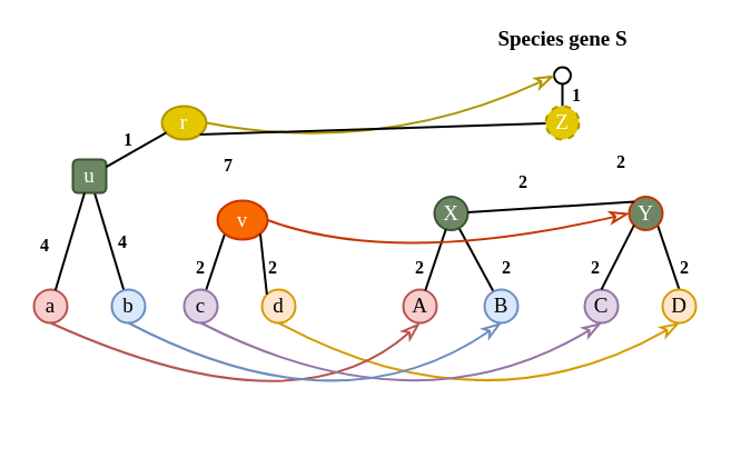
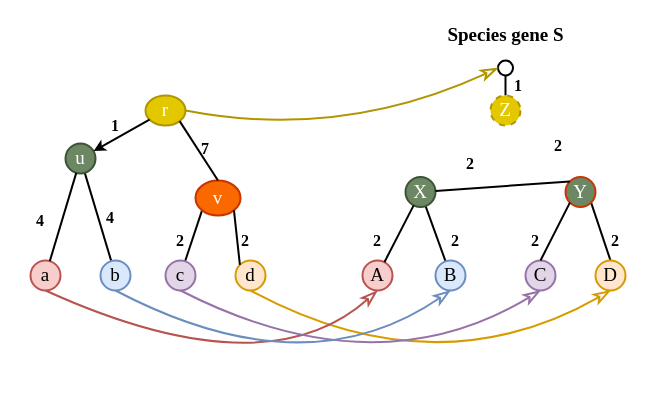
  <mxCell id="0" />
  <mxCell id="1" parent="0" />
  <mxCell id="2" value="" style="endArrow=none;html=1;strokeWidth=2;fontSize=19;fontFamily=Times New Roman;exitX=0.5;exitY=0;exitDx=0;exitDy=0;entryX=1;entryY=1;entryDx=0;entryDy=0;" edge="1" parent="1" source="27" target="7"><mxGeometry width="50" height="50" relative="1" as="geometry"><mxPoint x="610" y="275" as="sourcePoint" /><mxPoint x="625" y="200" as="targetPoint" /></mxGeometry></mxCell>
  <mxCell id="3" value="" style="endArrow=none;html=1;strokeWidth=2;fontSize=19;fontFamily=Times New Roman;" parent="1" source="5" target="6" edge="1"><mxGeometry width="50" height="50" relative="1" as="geometry"><mxPoint x="234.292" y="293.416" as="sourcePoint" /><mxPoint x="411" y="260" as="targetPoint" /></mxGeometry></mxCell>
  <mxCell id="4" value="&lt;font style=&quot;font-size: 19px;&quot;&gt;A&lt;/font&gt;" style="ellipse;whiteSpace=wrap;html=1;aspect=fixed;strokeWidth=2;strokeColor=#b85450;fontSize=19;fontFamily=Times New Roman;labelBackgroundColor=none;fillColor=#f8cecc;" parent="1" vertex="1"><mxGeometry x="362" y="260" width="30" height="30" as="geometry" /></mxCell>
  <mxCell id="5" value="&lt;font style=&quot;font-size: 19px;&quot;&gt;B&lt;/font&gt;" style="ellipse;whiteSpace=wrap;html=1;aspect=fixed;strokeWidth=2;fontSize=19;fontFamily=Times New Roman;fillColor=#dae8fc;strokeColor=#6c8ebf;" parent="1" vertex="1"><mxGeometry x="435" y="260" width="30" height="30" as="geometry" /></mxCell>
- <mxCell id="6" value="&lt;font style=&quot;font-size: 19px;&quot;&gt;X&lt;/font&gt;" style="ellipse;whiteSpace=wrap;html=1;aspect=fixed;strokeWidth=2;fontSize=19;fontFamily=Times New Roman;fillColor=#6d8764;strokeColor=#3A5431;fontColor=#ffffff;" parent="1" vertex="1"><mxGeometry x="390" y="176.5" width="30" height="30" as="geometry" /></mxCell>
+ <mxCell id="6" value="&lt;font style=&quot;font-size: 19px;&quot;&gt;X&lt;/font&gt;" style="ellipse;whiteSpace=wrap;html=1;aspect=fixed;strokeWidth=2;fontSize=19;fontFamily=Times New Roman;fillColor=#6d8764;strokeColor=#3A5431;fontColor=#ffffff;" parent="1" vertex="1"><mxGeometry x="405" y="176.5" width="30" height="30" as="geometry" /></mxCell>
  <mxCell id="7" value="&lt;font style=&quot;font-size: 19px;&quot;&gt;Y&lt;/font&gt;" style="ellipse;whiteSpace=wrap;html=1;aspect=fixed;strokeWidth=2;fontSize=19;fontFamily=Times New Roman;fillColor=#6d8764;strokeColor=#C73500;fontColor=#ffffff;" parent="1" vertex="1"><mxGeometry x="565" y="176.5" width="30" height="30" as="geometry" /></mxCell>
  <mxCell id="8" value="" style="endArrow=none;html=1;strokeWidth=2;fontSize=19;fontFamily=Times New Roman;" parent="1" source="6" target="4" edge="1"><mxGeometry width="50" height="50" relative="1" as="geometry"><mxPoint x="224.292" y="283.416" as="sourcePoint" /><mxPoint x="197.708" y="336.584" as="targetPoint" /></mxGeometry></mxCell>
  <mxCell id="9" value="&lt;b style=&quot;font-size: 19px;&quot;&gt;Species gene S&lt;/b&gt;" style="text;html=1;align=center;verticalAlign=middle;resizable=0;points=[];autosize=1;fontSize=19;fontFamily=Times New Roman;" parent="1" vertex="1"><mxGeometry x="440" y="20" width="130" height="30" as="geometry" /></mxCell>
  <mxCell id="10" value="&lt;font style=&quot;font-size: 19px;&quot;&gt;C&lt;/font&gt;" style="ellipse;whiteSpace=wrap;html=1;aspect=fixed;strokeWidth=2;fontSize=19;fontFamily=Times New Roman;fillColor=#e1d5e7;strokeColor=#9673a6;" parent="1" vertex="1"><mxGeometry x="525" y="260" width="30" height="30" as="geometry" /></mxCell>
  <mxCell id="11" value="" style="endArrow=none;html=1;strokeWidth=2;fontSize=19;fontFamily=Times New Roman;entryX=0;entryY=1;entryDx=0;entryDy=0;" parent="1" source="19" target="32" edge="1"><mxGeometry width="50" height="50" relative="1" as="geometry"><mxPoint x="180" y="310" as="sourcePoint" /><mxPoint x="-133.292" y="326.584" as="targetPoint" /></mxGeometry></mxCell>
  <mxCell id="12" value="" style="endArrow=none;html=1;strokeWidth=2;fontSize=19;fontFamily=Times New Roman;" parent="1" source="14" target="15" edge="1"><mxGeometry width="50" height="50" relative="1" as="geometry"><mxPoint x="-116.708" y="263.416" as="sourcePoint" /><mxPoint x="60" y="230" as="targetPoint" /></mxGeometry></mxCell>
  <mxCell id="13" value="&lt;font style=&quot;font-size: 19px&quot;&gt;a&lt;/font&gt;" style="ellipse;whiteSpace=wrap;html=1;aspect=fixed;strokeWidth=2;strokeColor=#b85450;fontSize=19;fontFamily=Times New Roman;labelBackgroundColor=none;fillColor=#f8cecc;" parent="1" vertex="1"><mxGeometry x="30" y="260" width="30" height="30" as="geometry" /></mxCell>
  <mxCell id="14" value="&lt;font style=&quot;font-size: 19px&quot;&gt;b&lt;/font&gt;" style="ellipse;whiteSpace=wrap;html=1;aspect=fixed;strokeWidth=2;fontSize=19;fontFamily=Times New Roman;fillColor=#dae8fc;strokeColor=#6c8ebf;" parent="1" vertex="1"><mxGeometry x="100" y="260" width="30" height="30" as="geometry" /></mxCell>
- <mxCell id="15" value="&lt;font style=&quot;font-size: 19px&quot;&gt;u&lt;/font&gt;" style="whiteSpace=wrap;html=1;aspect=fixed;strokeWidth=2;fontSize=19;fontFamily=Times New Roman;fillColor=#6d8764;strokeColor=#3A5431;fontColor=#ffffff;rounded=1;" parent="1" vertex="1"><mxGeometry x="65" y="143" width="30" height="30" as="geometry" /></mxCell>
+ <mxCell id="15" value="&lt;font style=&quot;font-size: 19px&quot;&gt;u&lt;/font&gt;" style="ellipse;whiteSpace=wrap;html=1;aspect=fixed;strokeWidth=2;fontSize=19;fontFamily=Times New Roman;fillColor=#6d8764;strokeColor=#3A5431;fontColor=#ffffff;" parent="1" vertex="1"><mxGeometry x="65" y="143" width="30" height="30" as="geometry" /></mxCell>
  <mxCell id="16" value="&lt;font style=&quot;font-size: 19px&quot;&gt;r&lt;/font&gt;" style="ellipse;whiteSpace=wrap;html=1;aspect=fixed;strokeWidth=2;fontSize=19;fontFamily=Times New Roman;fillColor=#e3c800;strokeColor=#B09500;fontColor=#ffffff;" parent="1" vertex="1"><mxGeometry x="145" y="95" width="40" height="30" as="geometry" /></mxCell>
  <mxCell id="17" value="" style="endArrow=none;html=1;strokeWidth=2;fontSize=19;fontFamily=Times New Roman;" parent="1" source="15" target="13" edge="1"><mxGeometry width="50" height="50" relative="1" as="geometry"><mxPoint x="-126.708" y="253.416" as="sourcePoint" /><mxPoint x="-153.292" y="306.584" as="targetPoint" /></mxGeometry></mxCell>
- <mxCell id="18" value="" style="endArrow=none;html=1;strokeWidth=2;fontSize=19;fontFamily=Times New Roman;" parent="1" source="16" target="15" edge="1"><mxGeometry width="50" height="50" relative="1" as="geometry"><mxPoint x="-96.708" y="283.416" as="sourcePoint" /><mxPoint x="-123.292" y="336.584" as="targetPoint" /></mxGeometry></mxCell>
+ <mxCell id="18" value="" style="endArrow=classic;html=1;strokeWidth=2;fontSize=19;fontFamily=Times New Roman;" parent="1" source="16" target="15" edge="1"><mxGeometry width="50" height="50" relative="1" as="geometry"><mxPoint x="-96.708" y="283.416" as="sourcePoint" /><mxPoint x="-123.292" y="336.584" as="targetPoint" /></mxGeometry></mxCell>
  <mxCell id="19" value="&lt;font style=&quot;font-size: 19px&quot;&gt;c&lt;/font&gt;" style="ellipse;whiteSpace=wrap;html=1;aspect=fixed;strokeWidth=2;fontSize=19;fontFamily=Times New Roman;fillColor=#e1d5e7;strokeColor=#9673a6;" parent="1" vertex="1"><mxGeometry x="165" y="260" width="30" height="30" as="geometry" /></mxCell>
  <mxCell id="20" value="" style="endArrow=none;html=1;strokeWidth=2;fontSize=15;fontColor=#000000;exitX=0.5;exitY=0;exitDx=0;exitDy=0;" parent="1" source="21" edge="1" target="28"><mxGeometry width="50" height="50" relative="1" as="geometry"><mxPoint x="300" y="180" as="sourcePoint" /><mxPoint x="461" y="110" as="targetPoint" /></mxGeometry></mxCell>
  <mxCell id="21" value="" style="ellipse;whiteSpace=wrap;html=1;aspect=fixed;strokeWidth=2;fontSize=19;fontFamily=Times New Roman;" parent="1" vertex="1"><mxGeometry x="497.5" y="60" width="15" height="15" as="geometry" /></mxCell>
  <mxCell id="22" value="" style="endArrow=classicThin;html=1;strokeColor=#B09500;strokeWidth=2;fontSize=15;fontColor=#000000;exitX=1;exitY=0.5;exitDx=0;exitDy=0;entryX=0;entryY=0.5;entryDx=0;entryDy=0;fillColor=#e3c800;endFill=0;curved=1;endSize=12;" parent="1" source="16" target="21" edge="1"><mxGeometry width="50" height="50" relative="1" as="geometry"><mxPoint x="390" y="80" as="sourcePoint" /><mxPoint x="440" y="30" as="targetPoint" /><Array as="points"><mxPoint x="340" y="140" /></Array></mxGeometry></mxCell>
  <mxCell id="23" value="" style="endArrow=classicThin;html=1;fontSize=15;fontColor=#000000;endFill=0;exitX=0.5;exitY=1;exitDx=0;exitDy=0;endSize=12;strokeWidth=2;fillColor=#ffe6cc;strokeColor=#d79b00;curved=1;entryX=0.5;entryY=1;entryDx=0;entryDy=0;" parent="1" source="31" target="27" edge="1"><mxGeometry width="50" height="50" relative="1" as="geometry"><mxPoint x="200" y="-85" as="sourcePoint" /><mxPoint x="405" y="180" as="targetPoint" /><Array as="points"><mxPoint x="435" y="390" /></Array></mxGeometry></mxCell>
  <mxCell id="24" value="" style="endArrow=classicThin;endFill=0;endSize=12;html=1;strokeWidth=2;sourcePerimeterSpacing=0;fontSize=19;fontFamily=Times New Roman;entryX=0.5;entryY=1;entryDx=0;entryDy=0;fillColor=#f8cecc;strokeColor=#b85450;curved=1;exitX=0.5;exitY=1;exitDx=0;exitDy=0;" parent="1" target="4" edge="1" source="13"><mxGeometry width="160" relative="1" as="geometry"><mxPoint x="135" y="290" as="sourcePoint" /><mxPoint x="385" y="290" as="targetPoint" /><Array as="points"><mxPoint x="265" y="390" /></Array></mxGeometry></mxCell>
  <mxCell id="25" value="" style="endArrow=classicThin;endFill=0;endSize=12;html=1;strokeWidth=2;sourcePerimeterSpacing=0;fontSize=19;fontFamily=Times New Roman;fillColor=#e1d5e7;strokeColor=#9673a6;curved=1;exitX=0.5;exitY=1;exitDx=0;exitDy=0;entryX=0.5;entryY=1;entryDx=0;entryDy=0;" parent="1" target="10" edge="1" source="19"><mxGeometry width="160" relative="1" as="geometry"><mxPoint x="205" y="290" as="sourcePoint" /><mxPoint x="515" y="280" as="targetPoint" /><Array as="points"><mxPoint x="375" y="390" /></Array></mxGeometry></mxCell>
  <mxCell id="26" value="" style="endArrow=classicThin;endFill=0;endSize=12;html=1;strokeWidth=2;sourcePerimeterSpacing=0;entryX=0.5;entryY=1;entryDx=0;entryDy=0;fontSize=19;fontFamily=Times New Roman;exitX=0.5;exitY=1;exitDx=0;exitDy=0;fillColor=#dae8fc;strokeColor=#6c8ebf;curved=1;" parent="1" source="14" target="5" edge="1"><mxGeometry width="160" relative="1" as="geometry"><mxPoint x="265" y="290" as="sourcePoint" /><mxPoint x="515" y="290" as="targetPoint" /><Array as="points"><mxPoint x="305" y="390" /></Array></mxGeometry></mxCell>
  <mxCell id="27" value="&lt;font style=&quot;font-size: 19px&quot;&gt;D&lt;/font&gt;" style="ellipse;whiteSpace=wrap;html=1;aspect=fixed;strokeWidth=2;fontSize=19;fontFamily=Times New Roman;fillColor=#ffe6cc;strokeColor=#d79b00;" vertex="1" parent="1"><mxGeometry x="595" y="260" width="30" height="30" as="geometry" /></mxCell>
  <mxCell id="28" value="&lt;font style=&quot;font-size: 19px&quot;&gt;Z&lt;/font&gt;" style="ellipse;whiteSpace=wrap;html=1;aspect=fixed;strokeWidth=2;fontSize=19;fontFamily=Times New Roman;fillColor=#e3c800;strokeColor=#B09500;fontColor=#ffffff;dashed=1;" vertex="1" parent="1"><mxGeometry x="490" y="95" width="30" height="30" as="geometry" /></mxCell>
  <mxCell id="29" value="" style="endArrow=none;html=1;strokeWidth=2;fontSize=19;fontFamily=Times New Roman;entryX=0;entryY=1;entryDx=0;entryDy=0;exitX=0.5;exitY=0;exitDx=0;exitDy=0;" edge="1" parent="1" source="10" target="7"><mxGeometry width="50" height="50" relative="1" as="geometry"><mxPoint x="555" y="240" as="sourcePoint" /><mxPoint x="393.9" y="271.681" as="targetPoint" /></mxGeometry></mxCell>
  <mxCell id="30" value="" style="endArrow=none;html=1;strokeWidth=2;fontSize=19;fontFamily=Times New Roman;exitX=0;exitY=0;exitDx=0;exitDy=0;" edge="1" parent="1" source="7" target="6"><mxGeometry width="50" height="50" relative="1" as="geometry"><mxPoint x="440.897" y="191.192" as="sourcePoint" /><mxPoint x="504.393" y="130.607" as="targetPoint" /></mxGeometry></mxCell>
  <mxCell id="31" value="&lt;font style=&quot;font-size: 19px&quot;&gt;d&lt;/font&gt;" style="ellipse;whiteSpace=wrap;html=1;aspect=fixed;strokeWidth=2;fontSize=19;fontFamily=Times New Roman;fillColor=#ffe6cc;strokeColor=#d79b00;" vertex="1" parent="1"><mxGeometry x="235" y="260" width="30" height="30" as="geometry" /></mxCell>
  <mxCell id="32" value="&lt;font style=&quot;font-size: 19px&quot;&gt;v&lt;/font&gt;" style="ellipse;whiteSpace=wrap;html=1;aspect=fixed;strokeWidth=2;fontSize=19;fontFamily=Times New Roman;fillColor=#fa6800;strokeColor=#C73500;fontColor=#ffffff;" vertex="1" parent="1"><mxGeometry x="195" y="180" width="45" height="35" as="geometry" /></mxCell>
  <mxCell id="33" value="" style="endArrow=none;html=1;strokeWidth=2;fontSize=19;fontFamily=Times New Roman;entryX=1;entryY=1;entryDx=0;entryDy=0;exitX=0;exitY=0;exitDx=0;exitDy=0;" edge="1" parent="1" source="31" target="32"><mxGeometry width="50" height="50" relative="1" as="geometry"><mxPoint x="193.982" y="270.538" as="sourcePoint" /><mxPoint x="209.393" y="215.607" as="targetPoint" /></mxGeometry></mxCell>
- <mxCell id="34" value="" style="endArrow=none;html=1;strokeWidth=2;fontSize=19;fontFamily=Times New Roman;exitX=1;exitY=1;exitDx=0;exitDy=0;" edge="1" parent="1" source="16" target="28"><mxGeometry width="50" height="50" relative="1" as="geometry"><mxPoint x="203.982" y="280.538" as="sourcePoint" /><mxPoint x="219.393" y="225.607" as="targetPoint" /></mxGeometry></mxCell>
- <mxCell id="35" value="" style="endArrow=classicThin;html=1;strokeWidth=2;fontSize=15;fontColor=#000000;exitX=1;exitY=0.5;exitDx=0;exitDy=0;entryX=0;entryY=0.5;entryDx=0;entryDy=0;endFill=0;curved=1;endSize=12;fillColor=#fa6800;strokeColor=#C73500;" edge="1" parent="1" source="32" target="7"><mxGeometry width="50" height="50" relative="1" as="geometry"><mxPoint x="105" y="168" as="sourcePoint" /><mxPoint x="462.197" y="162.803" as="targetPoint" /><Array as="points"><mxPoint x="355" y="240" /></Array></mxGeometry></mxCell>
+ <mxCell id="34" value="" style="endArrow=none;html=1;strokeWidth=2;fontSize=19;fontFamily=Times New Roman;entryX=0.5;entryY=0;entryDx=0;entryDy=0;exitX=1;exitY=1;exitDx=0;exitDy=0;" edge="1" parent="1" source="16" target="32"><mxGeometry width="50" height="50" relative="1" as="geometry"><mxPoint x="203.982" y="280.538" as="sourcePoint" /><mxPoint x="219.393" y="225.607" as="targetPoint" /></mxGeometry></mxCell>
  <mxCell id="36" value="&lt;font face=&quot;Times New Roman&quot;&gt;&lt;span style=&quot;font-size: 16px&quot;&gt;&lt;b&gt;2&lt;/b&gt;&lt;/span&gt;&lt;/font&gt;" style="text;html=1;strokeColor=none;fillColor=none;align=center;verticalAlign=middle;whiteSpace=wrap;rounded=0;" vertex="1" parent="1"><mxGeometry x="357" y="230" width="40" height="20" as="geometry" /></mxCell>
  <mxCell id="37" value="&lt;font face=&quot;Times New Roman&quot; size=&quot;1&quot;&gt;&lt;b style=&quot;font-size: 16px&quot;&gt;2&lt;/b&gt;&lt;/font&gt;" style="text;html=1;strokeColor=none;fillColor=none;align=center;verticalAlign=middle;whiteSpace=wrap;rounded=0;" vertex="1" parent="1"><mxGeometry x="435" y="230" width="40" height="20" as="geometry" /></mxCell>
  <mxCell id="38" value="&lt;font face=&quot;Times New Roman&quot; size=&quot;1&quot;&gt;&lt;b style=&quot;font-size: 16px&quot;&gt;2&lt;/b&gt;&lt;/font&gt;" style="text;html=1;strokeColor=none;fillColor=none;align=center;verticalAlign=middle;whiteSpace=wrap;rounded=0;" vertex="1" parent="1"><mxGeometry x="515" y="230" width="40" height="20" as="geometry" /></mxCell>
  <mxCell id="39" value="&lt;font face=&quot;Times New Roman&quot; size=&quot;1&quot;&gt;&lt;b style=&quot;font-size: 16px&quot;&gt;2&lt;/b&gt;&lt;/font&gt;" style="text;html=1;strokeColor=none;fillColor=none;align=center;verticalAlign=middle;whiteSpace=wrap;rounded=0;" vertex="1" parent="1"><mxGeometry x="595" y="230" width="40" height="20" as="geometry" /></mxCell>
  <mxCell id="40" value="&lt;font face=&quot;Times New Roman&quot; size=&quot;1&quot;&gt;&lt;b style=&quot;font-size: 16px&quot;&gt;2&lt;/b&gt;&lt;/font&gt;" style="text;html=1;strokeColor=none;fillColor=none;align=center;verticalAlign=middle;whiteSpace=wrap;rounded=0;" vertex="1" parent="1"><mxGeometry x="537.5" y="135" width="40" height="20" as="geometry" /></mxCell>
  <mxCell id="41" value="&lt;font face=&quot;Times New Roman&quot; size=&quot;1&quot;&gt;&lt;b style=&quot;font-size: 16px&quot;&gt;1&lt;/b&gt;&lt;/font&gt;" style="text;html=1;strokeColor=none;fillColor=none;align=center;verticalAlign=middle;whiteSpace=wrap;rounded=0;" vertex="1" parent="1"><mxGeometry x="497.5" y="75" width="40" height="20" as="geometry" /></mxCell>
  <mxCell id="42" value="&lt;font face=&quot;Times New Roman&quot; size=&quot;1&quot;&gt;&lt;b style=&quot;font-size: 16px&quot;&gt;2&lt;/b&gt;&lt;/font&gt;" style="text;html=1;strokeColor=none;fillColor=none;align=center;verticalAlign=middle;whiteSpace=wrap;rounded=0;" vertex="1" parent="1"><mxGeometry x="160" y="230" width="40" height="20" as="geometry" /></mxCell>
  <mxCell id="43" value="&lt;font face=&quot;Times New Roman&quot; size=&quot;1&quot;&gt;&lt;b style=&quot;font-size: 16px&quot;&gt;2&lt;/b&gt;&lt;/font&gt;" style="text;html=1;strokeColor=none;fillColor=none;align=center;verticalAlign=middle;whiteSpace=wrap;rounded=0;" vertex="1" parent="1"><mxGeometry x="225" y="230" width="40" height="20" as="geometry" /></mxCell>
  <mxCell id="44" value="&lt;font face=&quot;Times New Roman&quot; size=&quot;1&quot;&gt;&lt;b style=&quot;font-size: 16px&quot;&gt;7&lt;/b&gt;&lt;/font&gt;" style="text;html=1;strokeColor=none;fillColor=none;align=center;verticalAlign=middle;whiteSpace=wrap;rounded=0;" vertex="1" parent="1"><mxGeometry x="185" y="137.5" width="40" height="20" as="geometry" /></mxCell>
  <mxCell id="45" value="&lt;font face=&quot;Times New Roman&quot; size=&quot;1&quot;&gt;&lt;b style=&quot;font-size: 16px&quot;&gt;1&lt;/b&gt;&lt;/font&gt;" style="text;html=1;strokeColor=none;fillColor=none;align=center;verticalAlign=middle;whiteSpace=wrap;rounded=0;" vertex="1" parent="1"><mxGeometry x="95" y="115" width="40" height="20" as="geometry" /></mxCell>
  <mxCell id="46" value="&lt;font face=&quot;Times New Roman&quot; size=&quot;1&quot;&gt;&lt;b style=&quot;font-size: 16px&quot;&gt;4&lt;/b&gt;&lt;/font&gt;" style="text;html=1;strokeColor=none;fillColor=none;align=center;verticalAlign=middle;whiteSpace=wrap;rounded=0;" vertex="1" parent="1"><mxGeometry x="20" y="210" width="40" height="20" as="geometry" /></mxCell>
  <mxCell id="47" value="&lt;font face=&quot;Times New Roman&quot; size=&quot;1&quot;&gt;&lt;b style=&quot;font-size: 16px&quot;&gt;4&lt;/b&gt;&lt;/font&gt;" style="text;html=1;strokeColor=none;fillColor=none;align=center;verticalAlign=middle;whiteSpace=wrap;rounded=0;" vertex="1" parent="1"><mxGeometry x="90" y="206.5" width="40" height="20" as="geometry" /></mxCell>
  <mxCell id="48" value="&lt;font face=&quot;Times New Roman&quot; size=&quot;1&quot;&gt;&lt;b style=&quot;font-size: 16px&quot;&gt;2&lt;/b&gt;&lt;/font&gt;" style="text;html=1;strokeColor=none;fillColor=none;align=center;verticalAlign=middle;whiteSpace=wrap;rounded=0;" vertex="1" parent="1"><mxGeometry x="450" y="153" width="40" height="20" as="geometry" /></mxCell>
